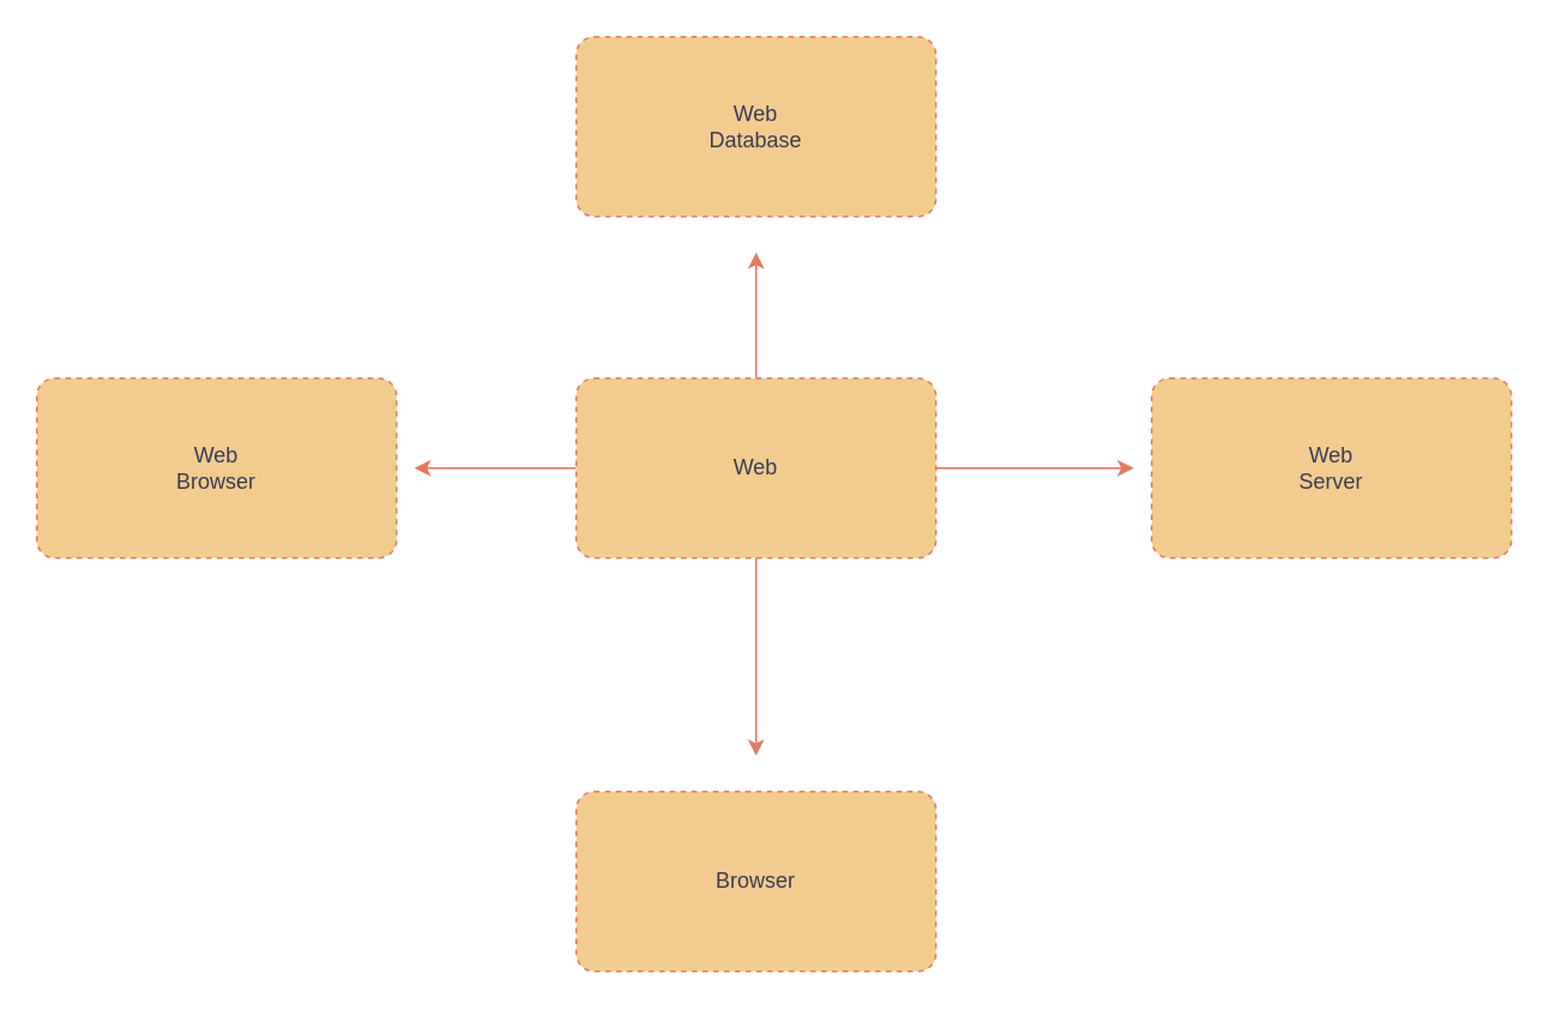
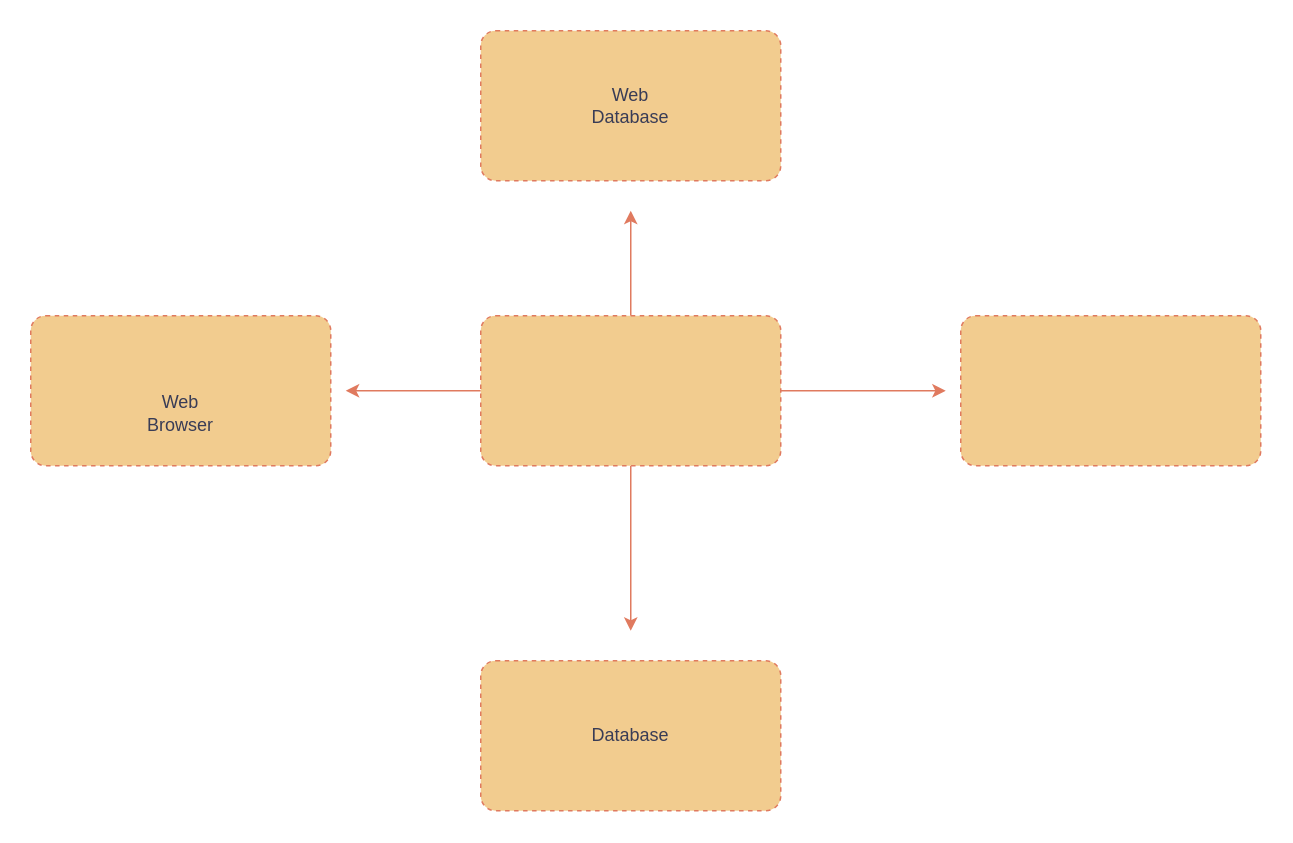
  <mxCell id="0" />
  <mxCell id="1" parent="0" />
  <mxCell id="2" value="" style="html=1;align=center;verticalAlign=top;rounded=1;absoluteArcSize=1;arcSize=20;dashed=1;whiteSpace=wrap;labelBackgroundColor=none;fillColor=#F2CC8F;strokeColor=#E07A5F;fontColor=#393C56;" vertex="1" parent="1"><mxGeometry x="20" y="210" width="200" height="100" as="geometry" /></mxCell>
- <mxCell id="3" value="Web Browser" style="text;html=1;strokeColor=none;fillColor=none;align=center;verticalAlign=middle;whiteSpace=wrap;rounded=1;labelBackgroundColor=none;fontColor=#393C56;" vertex="1" parent="1"><mxGeometry x="90" y="245" width="60" height="30" as="geometry" /></mxCell>
+ <mxCell id="3" value="Web Browser" style="text;html=1;strokeColor=none;fillColor=none;align=center;verticalAlign=middle;whiteSpace=wrap;rounded=1;labelBackgroundColor=none;fontColor=#393C56;" vertex="1" parent="1"><mxGeometry x="90" y="260" width="60" height="30" as="geometry" /></mxCell>
  <mxCell id="4" value="" style="html=1;align=center;verticalAlign=top;rounded=1;absoluteArcSize=1;arcSize=20;dashed=1;whiteSpace=wrap;labelBackgroundColor=none;fillColor=#F2CC8F;strokeColor=#E07A5F;fontColor=#393C56;" vertex="1" parent="1"><mxGeometry x="320" y="20" width="200" height="100" as="geometry" /></mxCell>
  <mxCell id="5" value="Web Database " style="text;html=1;strokeColor=none;fillColor=none;align=center;verticalAlign=middle;whiteSpace=wrap;rounded=1;labelBackgroundColor=none;fontColor=#393C56;" vertex="1" parent="1"><mxGeometry x="390" y="55" width="60" height="30" as="geometry" /></mxCell>
  <mxCell id="6" style="edgeStyle=orthogonalEdgeStyle;rounded=1;orthogonalLoop=1;jettySize=auto;html=1;strokeColor=#E07A5F;fontColor=#393C56;fillColor=#F2CC8F;" edge="1" parent="1" source="10"><mxGeometry relative="1" as="geometry"><mxPoint x="420" y="420" as="targetPoint" /></mxGeometry></mxCell>
  <mxCell id="7" style="edgeStyle=orthogonalEdgeStyle;rounded=1;orthogonalLoop=1;jettySize=auto;html=1;strokeColor=#E07A5F;fontColor=#393C56;fillColor=#F2CC8F;" edge="1" parent="1" source="10"><mxGeometry relative="1" as="geometry"><mxPoint x="230" y="260" as="targetPoint" /></mxGeometry></mxCell>
  <mxCell id="8" style="edgeStyle=orthogonalEdgeStyle;rounded=1;orthogonalLoop=1;jettySize=auto;html=1;strokeColor=#E07A5F;fontColor=#393C56;fillColor=#F2CC8F;" edge="1" parent="1" source="10"><mxGeometry relative="1" as="geometry"><mxPoint x="630" y="260" as="targetPoint" /></mxGeometry></mxCell>
  <mxCell id="9" style="edgeStyle=orthogonalEdgeStyle;rounded=1;orthogonalLoop=1;jettySize=auto;html=1;strokeColor=#E07A5F;fontColor=#393C56;fillColor=#F2CC8F;" edge="1" parent="1" source="10"><mxGeometry relative="1" as="geometry"><mxPoint x="420" y="140" as="targetPoint" /></mxGeometry></mxCell>
  <mxCell id="10" value="" style="html=1;align=center;verticalAlign=top;rounded=1;absoluteArcSize=1;arcSize=20;dashed=1;whiteSpace=wrap;labelBackgroundColor=none;fillColor=#F2CC8F;strokeColor=#E07A5F;fontColor=#393C56;" vertex="1" parent="1"><mxGeometry x="320" y="210" width="200" height="100" as="geometry" /></mxCell>
- <mxCell id="11" value="Web" style="text;html=1;strokeColor=none;fillColor=none;align=center;verticalAlign=middle;whiteSpace=wrap;rounded=1;labelBackgroundColor=none;fontColor=#393C56;" vertex="1" parent="1"><mxGeometry x="390" y="245" width="60" height="30" as="geometry" /></mxCell>
  <mxCell id="12" value="" style="html=1;align=center;verticalAlign=top;rounded=1;absoluteArcSize=1;arcSize=20;dashed=1;whiteSpace=wrap;labelBackgroundColor=none;fillColor=#F2CC8F;strokeColor=#E07A5F;fontColor=#393C56;" vertex="1" parent="1"><mxGeometry x="640" y="210" width="200" height="100" as="geometry" /></mxCell>
- <mxCell id="13" value="Web Server" style="text;html=1;strokeColor=none;fillColor=none;align=center;verticalAlign=middle;whiteSpace=wrap;rounded=1;labelBackgroundColor=none;fontColor=#393C56;" vertex="1" parent="1"><mxGeometry x="710" y="245" width="60" height="30" as="geometry" /></mxCell>
  <mxCell id="14" value="" style="html=1;align=center;verticalAlign=top;rounded=1;absoluteArcSize=1;arcSize=20;dashed=1;whiteSpace=wrap;labelBackgroundColor=none;fillColor=#F2CC8F;strokeColor=#E07A5F;fontColor=#393C56;" vertex="1" parent="1"><mxGeometry x="320" y="440" width="200" height="100" as="geometry" /></mxCell>
- <mxCell id="15" value="Browser" style="text;html=1;strokeColor=none;fillColor=none;align=center;verticalAlign=middle;whiteSpace=wrap;rounded=1;labelBackgroundColor=none;fontColor=#393C56;" vertex="1" parent="1"><mxGeometry x="390" y="475" width="60" height="30" as="geometry" /></mxCell>
+ <mxCell id="15" value="Database" style="text;html=1;strokeColor=none;fillColor=none;align=center;verticalAlign=middle;whiteSpace=wrap;rounded=1;labelBackgroundColor=none;fontColor=#393C56;" vertex="1" parent="1"><mxGeometry x="390" y="475" width="60" height="30" as="geometry" /></mxCell>
